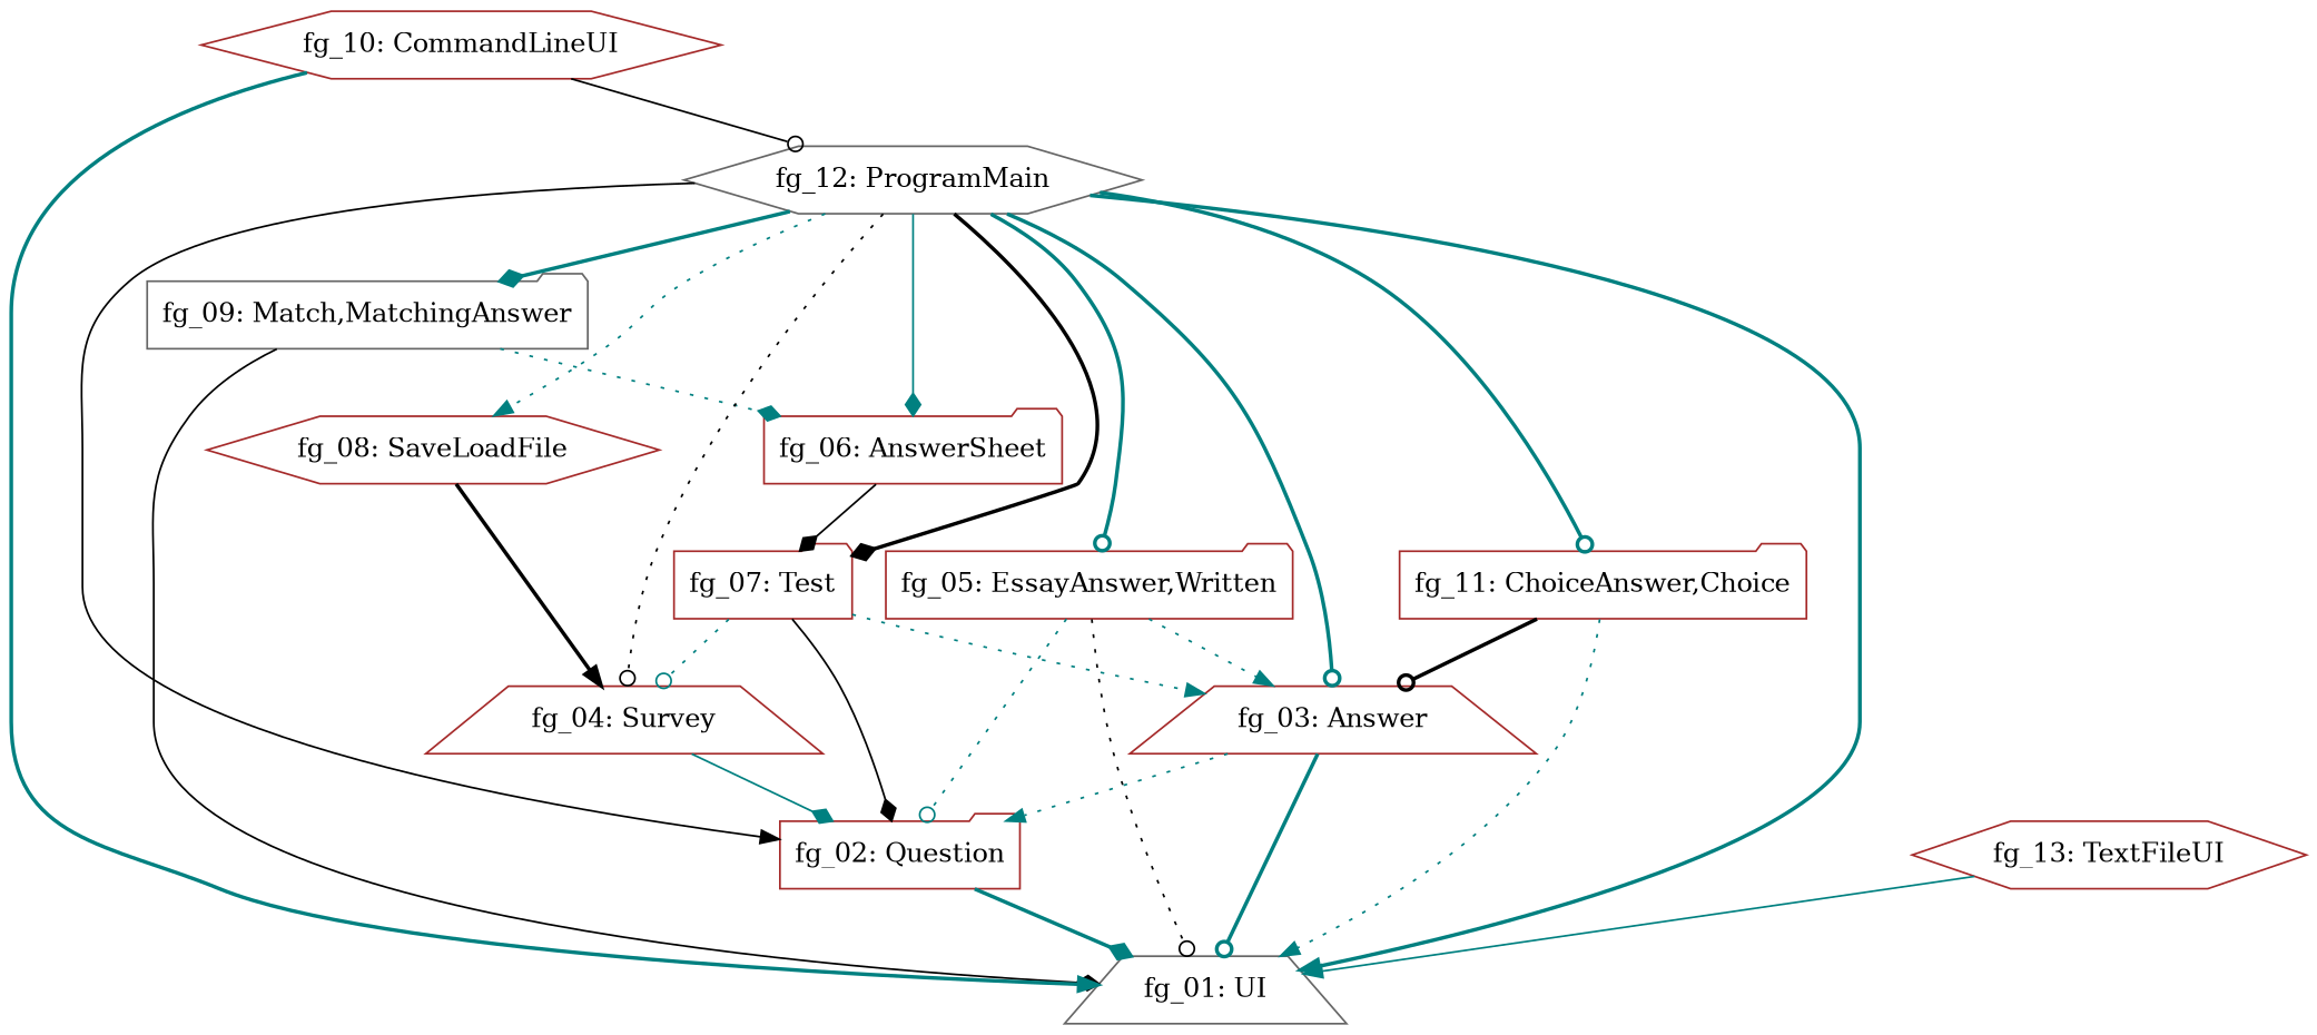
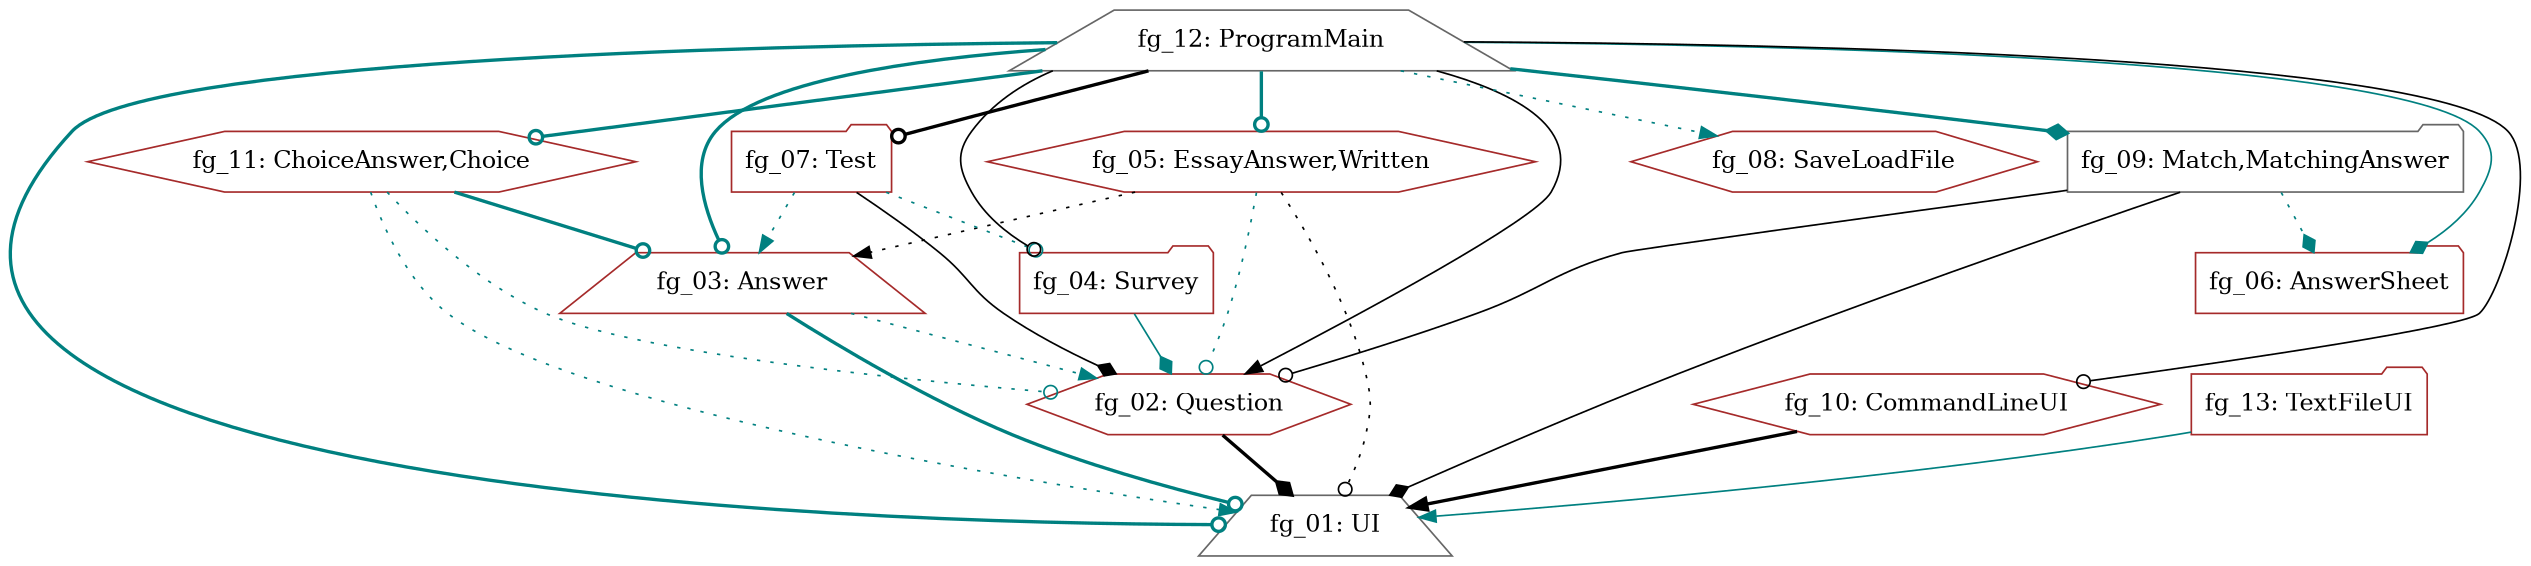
  digraph {
    fontname="DejaVu Serif"
    node [color=brown fontname="DejaVu Serif" shape=folder]
    edge [arrowhead=odot color=teal fontname="DejaVu Serif" style=bold]
    "fg_01: UI" [color=gray40 shape=trapezium]
-   "fg_02: Question"
+   "fg_02: Question" [shape=hexagon]
    "fg_03: Answer" [shape=trapezium]
-   "fg_04: Survey" [shape=trapezium]
-   "fg_05: EssayAnswer,Written"
+   "fg_04: Survey"
+   "fg_05: EssayAnswer,Written" [shape=hexagon]
    "fg_06: AnswerSheet"
    "fg_07: Test"
    "fg_08: SaveLoadFile" [shape=hexagon]
    "fg_09: Match,MatchingAnswer" [color=gray40]
    "fg_10: CommandLineUI" [shape=hexagon]
-   "fg_11: ChoiceAnswer,Choice"
-   "fg_12: ProgramMain" [color=gray40 shape=hexagon]
-   "fg_13: TextFileUI" [shape=hexagon]
-   "fg_02: Question" -> "fg_01: UI" [arrowhead=diamond]
+   "fg_11: ChoiceAnswer,Choice" [shape=hexagon]
+   "fg_12: ProgramMain" [color=gray40 shape=trapezium]
+   "fg_13: TextFileUI"
+   "fg_02: Question" -> "fg_01: UI" [arrowhead=diamond color=black]
    "fg_03: Answer" -> "fg_01: UI"
    "fg_03: Answer" -> "fg_02: Question" [arrowhead=normal style=dotted]
    "fg_04: Survey" -> "fg_02: Question" [arrowhead=diamond style=solid]
    "fg_05: EssayAnswer,Written" -> "fg_01: UI" [color=black style=dotted]
    "fg_05: EssayAnswer,Written" -> "fg_02: Question" [style=dotted]
-   "fg_05: EssayAnswer,Written" -> "fg_03: Answer" [arrowhead=normal style=dotted]
-   "fg_06: AnswerSheet" -> "fg_07: Test" [arrowhead=diamond color=black style=solid]
+   "fg_05: EssayAnswer,Written" -> "fg_03: Answer" [arrowhead=normal color=black style=dotted]
    "fg_07: Test" -> "fg_02: Question" [arrowhead=diamond color=black style=solid]
    "fg_07: Test" -> "fg_03: Answer" [arrowhead=normal style=dotted]
    "fg_07: Test" -> "fg_04: Survey" [style=dotted]
-   "fg_08: SaveLoadFile" -> "fg_04: Survey" [arrowhead=normal color=black]
    "fg_09: Match,MatchingAnswer" -> "fg_01: UI" [arrowhead=diamond color=black style=solid]
+   "fg_09: Match,MatchingAnswer" -> "fg_02: Question" [color=black style=solid]
    "fg_09: Match,MatchingAnswer" -> "fg_06: AnswerSheet" [arrowhead=diamond style=dotted]
-   "fg_10: CommandLineUI" -> "fg_01: UI" [arrowhead=normal]
+   "fg_10: CommandLineUI" -> "fg_01: UI" [arrowhead=normal color=black]
    "fg_11: ChoiceAnswer,Choice" -> "fg_01: UI" [arrowhead=normal style=dotted]
-   "fg_11: ChoiceAnswer,Choice" -> "fg_03: Answer" [color=black]
-   "fg_12: ProgramMain" -> "fg_01: UI" [arrowhead=normal]
+   "fg_11: ChoiceAnswer,Choice" -> "fg_02: Question" [style=dotted]
+   "fg_11: ChoiceAnswer,Choice" -> "fg_03: Answer"
+   "fg_12: ProgramMain" -> "fg_01: UI"
    "fg_12: ProgramMain" -> "fg_02: Question" [arrowhead=normal color=black style=solid]
    "fg_12: ProgramMain" -> "fg_03: Answer"
-   "fg_12: ProgramMain" -> "fg_04: Survey" [color=black style=dotted]
+   "fg_12: ProgramMain" -> "fg_04: Survey" [color=black style=solid]
    "fg_12: ProgramMain" -> "fg_05: EssayAnswer,Written"
    "fg_12: ProgramMain" -> "fg_06: AnswerSheet" [arrowhead=diamond style=solid]
-   "fg_12: ProgramMain" -> "fg_07: Test" [arrowhead=diamond color=black]
+   "fg_12: ProgramMain" -> "fg_07: Test" [color=black]
    "fg_12: ProgramMain" -> "fg_08: SaveLoadFile" [arrowhead=normal style=dotted]
    "fg_12: ProgramMain" -> "fg_09: Match,MatchingAnswer" [arrowhead=diamond]
-   "fg_10: CommandLineUI" -> "fg_12: ProgramMain" [color=black style=solid]
+   "fg_12: ProgramMain" -> "fg_10: CommandLineUI" [color=black style=solid]
    "fg_12: ProgramMain" -> "fg_11: ChoiceAnswer,Choice"
    "fg_13: TextFileUI" -> "fg_01: UI" [arrowhead=normal style=solid]
  }
